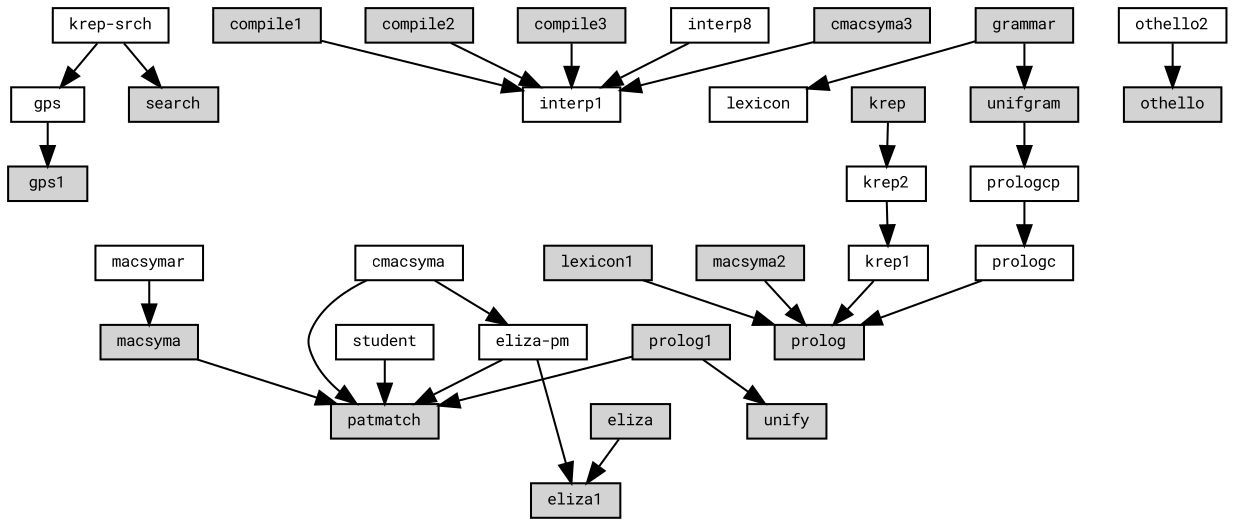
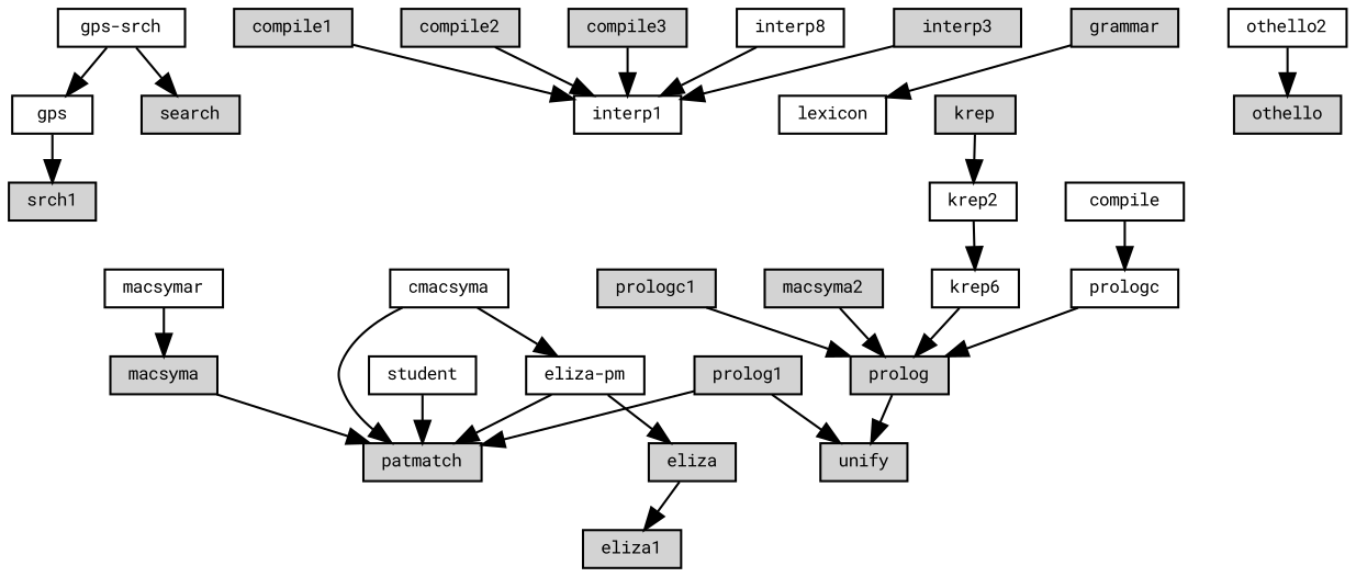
  digraph {
    fontname="Roboto Mono"
    nodesep=0.3
    ranksep=0.3
    node [color=black fillcolor=lightgrey fontname="Roboto Mono" fontsize=8 shape=box style=filled]
    edge [fontname="Roboto Mono" style=solid]
-   n1 [height=0.2 label=gps1 width=0.5]
+   n1 [height=0.2 label=srch1 width=0.5]
    n2 [fillcolor=white height=0.2 label=gps width=0.5]
    n3 [fillcolor=white height=0.2 label=interp1 width=0.5]
    n4 [height=0.2 label=compile1 width=0.5]
    n5 [height=0.2 label=compile2 width=0.5]
    n6 [height=0.2 label=compile3 width=0.5]
    n7 [height=0.2 label=patmatch width=0.5]
    n8 [height=0.2 label=macsyma width=0.5]
    n9 [fillcolor=white height=0.2 label="eliza-pm" width=0.5]
    n10 [height=0.2 label=eliza width=0.5]
    n11 [height=0.2 label=eliza1 width=0.5]
    n12 [fillcolor=white height=0.2 label=cmacsyma width=0.5]
    n13 [fillcolor=white height=0.2 label=interp8 width=0.5]
-   n14 [height=0.2 label=cmacsyma3 width=0.5]
+   n14 [height=0.2 label=interp3 width=0.5]
    n15 [height=0.2 label=prolog width=0.5]
    n16 [height=0.2 label=unify width=0.5]
    n17 [fillcolor=white height=0.2 label=prologc width=0.5]
-   n18 [fillcolor=white height=0.2 label=prologcp width=0.5]
+   n18 [fillcolor=white height=0.2 label=compile width=0.5]
    n19 [fillcolor=white height=0.2 label=student width=0.5]
    n20 [fillcolor=white height=0.2 label=macsymar width=0.5]
    n21 [fillcolor=white height=0.2 label=krep2 width=0.5]
-   n22 [fillcolor=white height=0.2 label=krep1 width=0.5]
+   n22 [fillcolor=white height=0.2 label=krep6 width=0.5]
    n23 [height=0.2 label=krep width=0.5]
-   n24 [height=0.2 label=lexicon1 width=0.5]
+   n24 [height=0.2 label=prologc1 width=0.5]
    n25 [height=0.2 label=macsyma2 width=0.5]
-   n26 [height=0.2 label=unifgram width=0.5]
    n27 [height=0.2 label=prolog1 width=0.5]
    n28 [height=0.2 label=othello width=0.5]
    n29 [fillcolor=white height=0.2 label=othello2 width=0.5]
    n30 [height=0.2 label=search width=0.5]
-   n31 [fillcolor=white height=0.2 label="krep-srch" width=0.5]
+   n31 [fillcolor=white height=0.2 label="gps-srch" width=0.5]
    n32 [fillcolor=white height=0.2 label=lexicon width=0.5]
    n33 [height=0.2 label=grammar width=0.5]
    n2 -> n1
    n4 -> n3
    n5 -> n3
    n6 -> n3
    n8 -> n7
    n9 -> n7
-   n9 -> n11
+   n9 -> n10
    n10 -> n11
    n12 -> n7
    n12 -> n9
    n13 -> n3
    n14 -> n3
+   n15 -> n16
    n17 -> n15
    n18 -> n17
    n19 -> n7
    n20 -> n8
    n21 -> n22
    n22 -> n15
    n23 -> n21
    n24 -> n15
    n25 -> n15
-   n26 -> n18
    n27 -> n7
    n27 -> n16
    n29 -> n28
    n31 -> n2
    n31 -> n30
-   n33 -> n26
    n33 -> n32
  }
